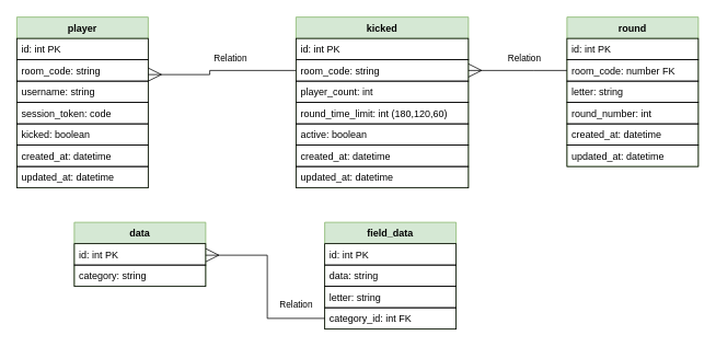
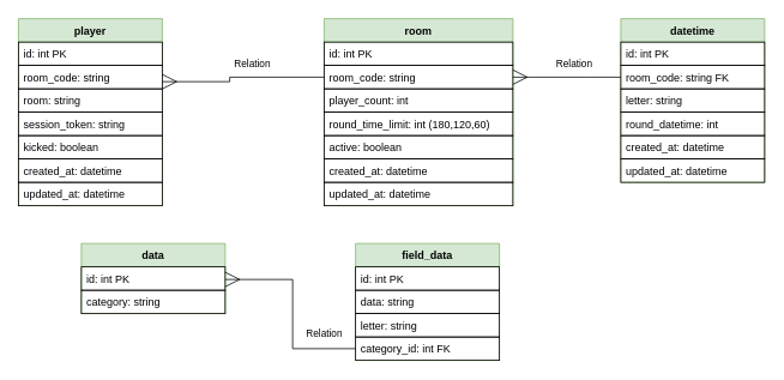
  <mxCell id="0" />
  <mxCell id="1" parent="0" />
- <mxCell id="2" value="kicked" style="swimlane;fontStyle=1;align=center;verticalAlign=top;childLayout=stackLayout;horizontal=1;startSize=26;horizontalStack=0;resizeParent=1;resizeParentMax=0;resizeLast=0;collapsible=1;marginBottom=0;strokeColor=#82b366;fillColor=#d5e8d4;gradientColor=none;sketch=0;glass=0;shadow=0;rounded=0;" vertex="1" parent="1"><mxGeometry x="360" y="20" width="210" height="208" as="geometry" /></mxCell>
+ <mxCell id="2" value="room" style="swimlane;fontStyle=1;align=center;verticalAlign=top;childLayout=stackLayout;horizontal=1;startSize=26;horizontalStack=0;resizeParent=1;resizeParentMax=0;resizeLast=0;collapsible=1;marginBottom=0;strokeColor=#82b366;fillColor=#d5e8d4;gradientColor=none;sketch=0;glass=0;shadow=0;rounded=0;" vertex="1" parent="1"><mxGeometry x="360" y="20" width="210" height="208" as="geometry" /></mxCell>
  <mxCell id="3" value="id: int PK " style="text;strokeColor=default;fillColor=none;align=left;verticalAlign=top;spacingLeft=4;spacingRight=4;overflow=hidden;rotatable=0;points=[[0,0.5],[1,0.5]];portConstraint=eastwest;" vertex="1" parent="2"><mxGeometry y="26" width="210" height="26" as="geometry" /></mxCell>
  <mxCell id="4" value="room_code: string" style="text;strokeColor=default;fillColor=none;align=left;verticalAlign=top;spacingLeft=4;spacingRight=4;overflow=hidden;rotatable=0;points=[[0,0.5],[1,0.5]];portConstraint=eastwest;" vertex="1" parent="2"><mxGeometry y="52" width="210" height="26" as="geometry" /></mxCell>
  <mxCell id="5" value="player_count: int" style="text;strokeColor=default;fillColor=none;align=left;verticalAlign=top;spacingLeft=4;spacingRight=4;overflow=hidden;rotatable=0;points=[[0,0.5],[1,0.5]];portConstraint=eastwest;" vertex="1" parent="2"><mxGeometry y="78" width="210" height="26" as="geometry" /></mxCell>
  <mxCell id="6" value="round_time_limit: int (180,120,60)" style="text;strokeColor=default;fillColor=none;align=left;verticalAlign=top;spacingLeft=4;spacingRight=4;overflow=hidden;rotatable=0;points=[[0,0.5],[1,0.5]];portConstraint=eastwest;" vertex="1" parent="2"><mxGeometry y="104" width="210" height="26" as="geometry" /></mxCell>
  <mxCell id="7" value="active: boolean" style="text;strokeColor=default;fillColor=none;align=left;verticalAlign=top;spacingLeft=4;spacingRight=4;overflow=hidden;rotatable=0;points=[[0,0.5],[1,0.5]];portConstraint=eastwest;" vertex="1" parent="2"><mxGeometry y="130" width="210" height="26" as="geometry" /></mxCell>
  <mxCell id="8" value="created_at: datetime" style="text;strokeColor=default;fillColor=none;align=left;verticalAlign=top;spacingLeft=4;spacingRight=4;overflow=hidden;rotatable=0;points=[[0,0.5],[1,0.5]];portConstraint=eastwest;" vertex="1" parent="2"><mxGeometry y="156" width="210" height="26" as="geometry" /></mxCell>
  <mxCell id="9" value="updated_at: datetime" style="text;strokeColor=default;fillColor=none;align=left;verticalAlign=top;spacingLeft=4;spacingRight=4;overflow=hidden;rotatable=0;points=[[0,0.5],[1,0.5]];portConstraint=eastwest;" vertex="1" parent="2"><mxGeometry y="182" width="210" height="26" as="geometry" /></mxCell>
  <mxCell id="10" value="player" style="swimlane;fontStyle=1;align=center;verticalAlign=top;childLayout=stackLayout;horizontal=1;startSize=26;horizontalStack=0;resizeParent=1;resizeParentMax=0;resizeLast=0;collapsible=1;marginBottom=0;rounded=0;shadow=0;glass=0;sketch=0;strokeColor=#82b366;fillColor=#d5e8d4;" vertex="1" parent="1"><mxGeometry x="20" y="20" width="160" height="208" as="geometry" /></mxCell>
  <mxCell id="11" value="id: int PK" style="text;strokeColor=default;fillColor=none;align=left;verticalAlign=top;spacingLeft=4;spacingRight=4;overflow=hidden;rotatable=0;points=[[0,0.5],[1,0.5]];portConstraint=eastwest;rounded=0;shadow=0;glass=0;sketch=0;" vertex="1" parent="10"><mxGeometry y="26" width="160" height="26" as="geometry" /></mxCell>
  <mxCell id="12" value="room_code: string " style="text;strokeColor=default;fillColor=none;align=left;verticalAlign=top;spacingLeft=4;spacingRight=4;overflow=hidden;rotatable=0;points=[[0,0.5],[1,0.5]];portConstraint=eastwest;rounded=0;shadow=0;glass=0;sketch=0;" vertex="1" parent="10"><mxGeometry y="52" width="160" height="26" as="geometry" /></mxCell>
- <mxCell id="13" value="username: string" style="text;strokeColor=default;fillColor=none;align=left;verticalAlign=top;spacingLeft=4;spacingRight=4;overflow=hidden;rotatable=0;points=[[0,0.5],[1,0.5]];portConstraint=eastwest;rounded=0;shadow=0;glass=0;sketch=0;" vertex="1" parent="10"><mxGeometry y="78" width="160" height="26" as="geometry" /></mxCell>
- <mxCell id="14" value="session_token: code" style="text;strokeColor=default;fillColor=none;align=left;verticalAlign=top;spacingLeft=4;spacingRight=4;overflow=hidden;rotatable=0;points=[[0,0.5],[1,0.5]];portConstraint=eastwest;rounded=0;shadow=0;glass=0;sketch=0;" vertex="1" parent="10"><mxGeometry y="104" width="160" height="26" as="geometry" /></mxCell>
+ <mxCell id="13" value="room: string" style="text;strokeColor=default;fillColor=none;align=left;verticalAlign=top;spacingLeft=4;spacingRight=4;overflow=hidden;rotatable=0;points=[[0,0.5],[1,0.5]];portConstraint=eastwest;rounded=0;shadow=0;glass=0;sketch=0;" vertex="1" parent="10"><mxGeometry y="78" width="160" height="26" as="geometry" /></mxCell>
+ <mxCell id="14" value="session_token: string" style="text;strokeColor=default;fillColor=none;align=left;verticalAlign=top;spacingLeft=4;spacingRight=4;overflow=hidden;rotatable=0;points=[[0,0.5],[1,0.5]];portConstraint=eastwest;rounded=0;shadow=0;glass=0;sketch=0;" vertex="1" parent="10"><mxGeometry y="104" width="160" height="26" as="geometry" /></mxCell>
  <mxCell id="15" value="kicked: boolean" style="text;strokeColor=default;fillColor=none;align=left;verticalAlign=top;spacingLeft=4;spacingRight=4;overflow=hidden;rotatable=0;points=[[0,0.5],[1,0.5]];portConstraint=eastwest;rounded=0;shadow=0;glass=0;sketch=0;" vertex="1" parent="10"><mxGeometry y="130" width="160" height="26" as="geometry" /></mxCell>
  <mxCell id="16" value="created_at: datetime&#10;" style="text;strokeColor=default;fillColor=none;align=left;verticalAlign=top;spacingLeft=4;spacingRight=4;overflow=hidden;rotatable=0;points=[[0,0.5],[1,0.5]];portConstraint=eastwest;rounded=0;shadow=0;glass=0;sketch=0;" vertex="1" parent="10"><mxGeometry y="156" width="160" height="26" as="geometry" /></mxCell>
  <mxCell id="17" value="updated_at: datetime" style="text;strokeColor=default;fillColor=none;align=left;verticalAlign=top;spacingLeft=4;spacingRight=4;overflow=hidden;rotatable=0;points=[[0,0.5],[1,0.5]];portConstraint=eastwest;rounded=0;shadow=0;glass=0;sketch=0;" vertex="1" parent="10"><mxGeometry y="182" width="160" height="26" as="geometry" /></mxCell>
  <mxCell id="18" value="data" style="swimlane;fontStyle=1;align=center;verticalAlign=top;childLayout=stackLayout;horizontal=1;startSize=26;horizontalStack=0;resizeParent=1;resizeParentMax=0;resizeLast=0;collapsible=1;marginBottom=0;rounded=0;shadow=0;glass=0;sketch=0;strokeColor=#82b366;fillColor=#d5e8d4;" vertex="1" parent="1"><mxGeometry x="90" y="270" width="160" height="78" as="geometry" /></mxCell>
  <mxCell id="19" value="id: int PK" style="text;strokeColor=default;fillColor=none;align=left;verticalAlign=top;spacingLeft=4;spacingRight=4;overflow=hidden;rotatable=0;points=[[0,0.5],[1,0.5]];portConstraint=eastwest;rounded=0;shadow=0;glass=0;sketch=0;" vertex="1" parent="18"><mxGeometry y="26" width="160" height="26" as="geometry" /></mxCell>
  <mxCell id="20" value="category: string" style="text;strokeColor=default;fillColor=none;align=left;verticalAlign=top;spacingLeft=4;spacingRight=4;overflow=hidden;rotatable=0;points=[[0,0.5],[1,0.5]];portConstraint=eastwest;rounded=0;shadow=0;glass=0;sketch=0;" vertex="1" parent="18"><mxGeometry y="52" width="160" height="26" as="geometry" /></mxCell>
  <mxCell id="21" value="field_data" style="swimlane;fontStyle=1;align=center;verticalAlign=top;childLayout=stackLayout;horizontal=1;startSize=26;horizontalStack=0;resizeParent=1;resizeParentMax=0;resizeLast=0;collapsible=1;marginBottom=0;rounded=0;shadow=0;glass=0;sketch=0;strokeColor=#82b366;fillColor=#d5e8d4;" vertex="1" parent="1"><mxGeometry x="395" y="270" width="160" height="130" as="geometry" /></mxCell>
  <mxCell id="22" value="id: int PK" style="text;strokeColor=default;fillColor=none;align=left;verticalAlign=top;spacingLeft=4;spacingRight=4;overflow=hidden;rotatable=0;points=[[0,0.5],[1,0.5]];portConstraint=eastwest;rounded=0;shadow=0;glass=0;sketch=0;" vertex="1" parent="21"><mxGeometry y="26" width="160" height="26" as="geometry" /></mxCell>
  <mxCell id="23" value="data: string" style="text;strokeColor=default;fillColor=none;align=left;verticalAlign=top;spacingLeft=4;spacingRight=4;overflow=hidden;rotatable=0;points=[[0,0.5],[1,0.5]];portConstraint=eastwest;rounded=0;shadow=0;glass=0;sketch=0;" vertex="1" parent="21"><mxGeometry y="52" width="160" height="26" as="geometry" /></mxCell>
  <mxCell id="24" value="letter: string" style="text;strokeColor=default;fillColor=none;align=left;verticalAlign=top;spacingLeft=4;spacingRight=4;overflow=hidden;rotatable=0;points=[[0,0.5],[1,0.5]];portConstraint=eastwest;rounded=0;shadow=0;glass=0;sketch=0;" vertex="1" parent="21"><mxGeometry y="78" width="160" height="26" as="geometry" /></mxCell>
  <mxCell id="25" value="category_id: int FK" style="text;strokeColor=default;fillColor=none;align=left;verticalAlign=top;spacingLeft=4;spacingRight=4;overflow=hidden;rotatable=0;points=[[0,0.5],[1,0.5]];portConstraint=eastwest;rounded=0;shadow=0;glass=0;sketch=0;" vertex="1" parent="21"><mxGeometry y="104" width="160" height="26" as="geometry" /></mxCell>
  <mxCell id="26" value="Relation" style="endArrow=none;html=1;endSize=12;startArrow=ERmany;startSize=14;startFill=0;edgeStyle=elbowEdgeStyle;rounded=0;endFill=0;entryX=0;entryY=0.5;entryDx=0;entryDy=0;" edge="1" parent="1" target="4"><mxGeometry x="0.135" y="15" relative="1" as="geometry"><mxPoint x="180" y="90" as="sourcePoint" /><mxPoint x="330" y="90" as="targetPoint" /><Array as="points"><mxPoint x="255" y="70" /></Array><mxPoint as="offset" /></mxGeometry></mxCell>
  <mxCell id="27" value="Relation" style="endArrow=none;html=1;endSize=12;startArrow=ERmany;startSize=14;startFill=0;edgeStyle=elbowEdgeStyle;rounded=0;endFill=0;entryX=0;entryY=0.5;entryDx=0;entryDy=0;" edge="1" parent="1" target="25"><mxGeometry x="0.685" y="17" relative="1" as="geometry"><mxPoint x="250" y="310" as="sourcePoint" /><mxPoint x="380" y="309.22" as="targetPoint" /><Array as="points"><mxPoint x="325" y="288.72" /></Array><mxPoint as="offset" /></mxGeometry></mxCell>
- <mxCell id="28" value="round" style="swimlane;fontStyle=1;align=center;verticalAlign=top;childLayout=stackLayout;horizontal=1;startSize=26;horizontalStack=0;resizeParent=1;resizeParentMax=0;resizeLast=0;collapsible=1;marginBottom=0;rounded=0;shadow=0;glass=0;sketch=0;strokeColor=#82b366;fillColor=#d5e8d4;" vertex="1" parent="1"><mxGeometry x="690" y="20" width="160" height="182" as="geometry" /></mxCell>
+ <mxCell id="28" value="datetime" style="swimlane;fontStyle=1;align=center;verticalAlign=top;childLayout=stackLayout;horizontal=1;startSize=26;horizontalStack=0;resizeParent=1;resizeParentMax=0;resizeLast=0;collapsible=1;marginBottom=0;rounded=0;shadow=0;glass=0;sketch=0;strokeColor=#82b366;fillColor=#d5e8d4;" vertex="1" parent="1"><mxGeometry x="690" y="20" width="160" height="182" as="geometry" /></mxCell>
  <mxCell id="29" value="id: int PK" style="text;strokeColor=default;fillColor=none;align=left;verticalAlign=top;spacingLeft=4;spacingRight=4;overflow=hidden;rotatable=0;points=[[0,0.5],[1,0.5]];portConstraint=eastwest;rounded=0;shadow=0;glass=0;sketch=0;" vertex="1" parent="28"><mxGeometry y="26" width="160" height="26" as="geometry" /></mxCell>
- <mxCell id="30" value="room_code: number FK" style="text;strokeColor=default;fillColor=none;align=left;verticalAlign=top;spacingLeft=4;spacingRight=4;overflow=hidden;rotatable=0;points=[[0,0.5],[1,0.5]];portConstraint=eastwest;rounded=0;shadow=0;glass=0;sketch=0;" vertex="1" parent="28"><mxGeometry y="52" width="160" height="26" as="geometry" /></mxCell>
+ <mxCell id="30" value="room_code: string FK" style="text;strokeColor=default;fillColor=none;align=left;verticalAlign=top;spacingLeft=4;spacingRight=4;overflow=hidden;rotatable=0;points=[[0,0.5],[1,0.5]];portConstraint=eastwest;rounded=0;shadow=0;glass=0;sketch=0;" vertex="1" parent="28"><mxGeometry y="52" width="160" height="26" as="geometry" /></mxCell>
  <mxCell id="31" value="letter: string" style="text;strokeColor=default;fillColor=none;align=left;verticalAlign=top;spacingLeft=4;spacingRight=4;overflow=hidden;rotatable=0;points=[[0,0.5],[1,0.5]];portConstraint=eastwest;rounded=0;shadow=0;glass=0;sketch=0;" vertex="1" parent="28"><mxGeometry y="78" width="160" height="26" as="geometry" /></mxCell>
- <mxCell id="32" value="round_number: int" style="text;strokeColor=default;fillColor=none;align=left;verticalAlign=top;spacingLeft=4;spacingRight=4;overflow=hidden;rotatable=0;points=[[0,0.5],[1,0.5]];portConstraint=eastwest;rounded=0;shadow=0;glass=0;sketch=0;" vertex="1" parent="28"><mxGeometry y="104" width="160" height="26" as="geometry" /></mxCell>
+ <mxCell id="32" value="round_datetime: int" style="text;strokeColor=default;fillColor=none;align=left;verticalAlign=top;spacingLeft=4;spacingRight=4;overflow=hidden;rotatable=0;points=[[0,0.5],[1,0.5]];portConstraint=eastwest;rounded=0;shadow=0;glass=0;sketch=0;" vertex="1" parent="28"><mxGeometry y="104" width="160" height="26" as="geometry" /></mxCell>
  <mxCell id="33" value="created_at: datetime" style="text;strokeColor=default;fillColor=none;align=left;verticalAlign=top;spacingLeft=4;spacingRight=4;overflow=hidden;rotatable=0;points=[[0,0.5],[1,0.5]];portConstraint=eastwest;rounded=0;shadow=0;glass=0;sketch=0;" vertex="1" parent="28"><mxGeometry y="130" width="160" height="26" as="geometry" /></mxCell>
  <mxCell id="34" value="updated_at: datetime" style="text;strokeColor=default;fillColor=none;align=left;verticalAlign=top;spacingLeft=4;spacingRight=4;overflow=hidden;rotatable=0;points=[[0,0.5],[1,0.5]];portConstraint=eastwest;rounded=0;shadow=0;glass=0;sketch=0;" vertex="1" parent="28"><mxGeometry y="156" width="160" height="26" as="geometry" /></mxCell>
  <mxCell id="35" value="Relation" style="endArrow=none;html=1;endSize=12;startArrow=ERmany;startSize=14;startFill=0;edgeStyle=elbowEdgeStyle;rounded=0;endFill=0;entryX=0;entryY=0.5;entryDx=0;entryDy=0;exitX=1;exitY=0.5;exitDx=0;exitDy=0;" edge="1" parent="1" source="4" target="30"><mxGeometry x="0.135" y="15" relative="1" as="geometry"><mxPoint x="580" y="85" as="sourcePoint" /><mxPoint x="750" y="80" as="targetPoint" /><Array as="points"><mxPoint x="650" y="85" /><mxPoint x="645" y="65" /></Array><mxPoint as="offset" /></mxGeometry></mxCell>
